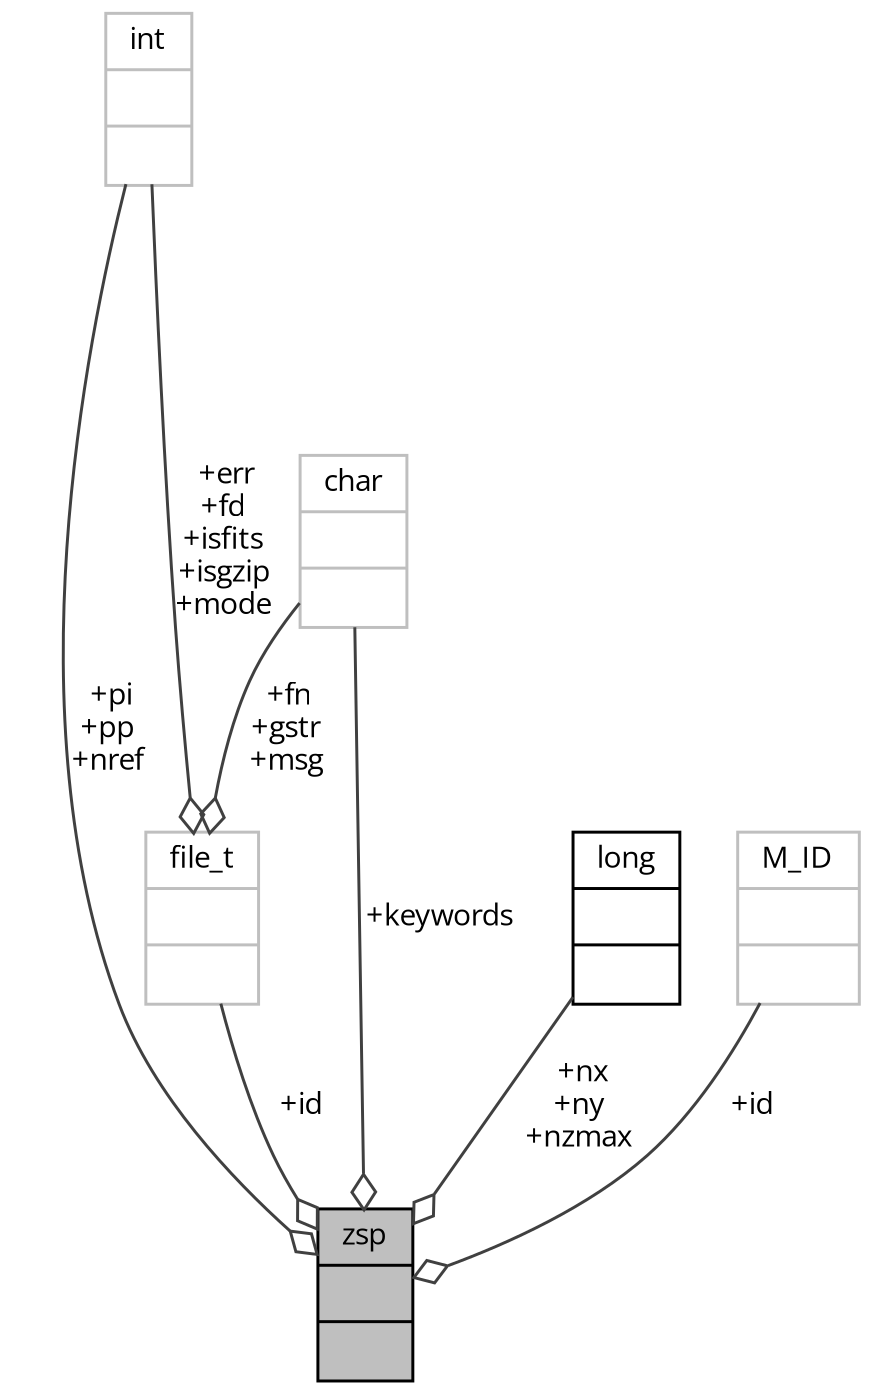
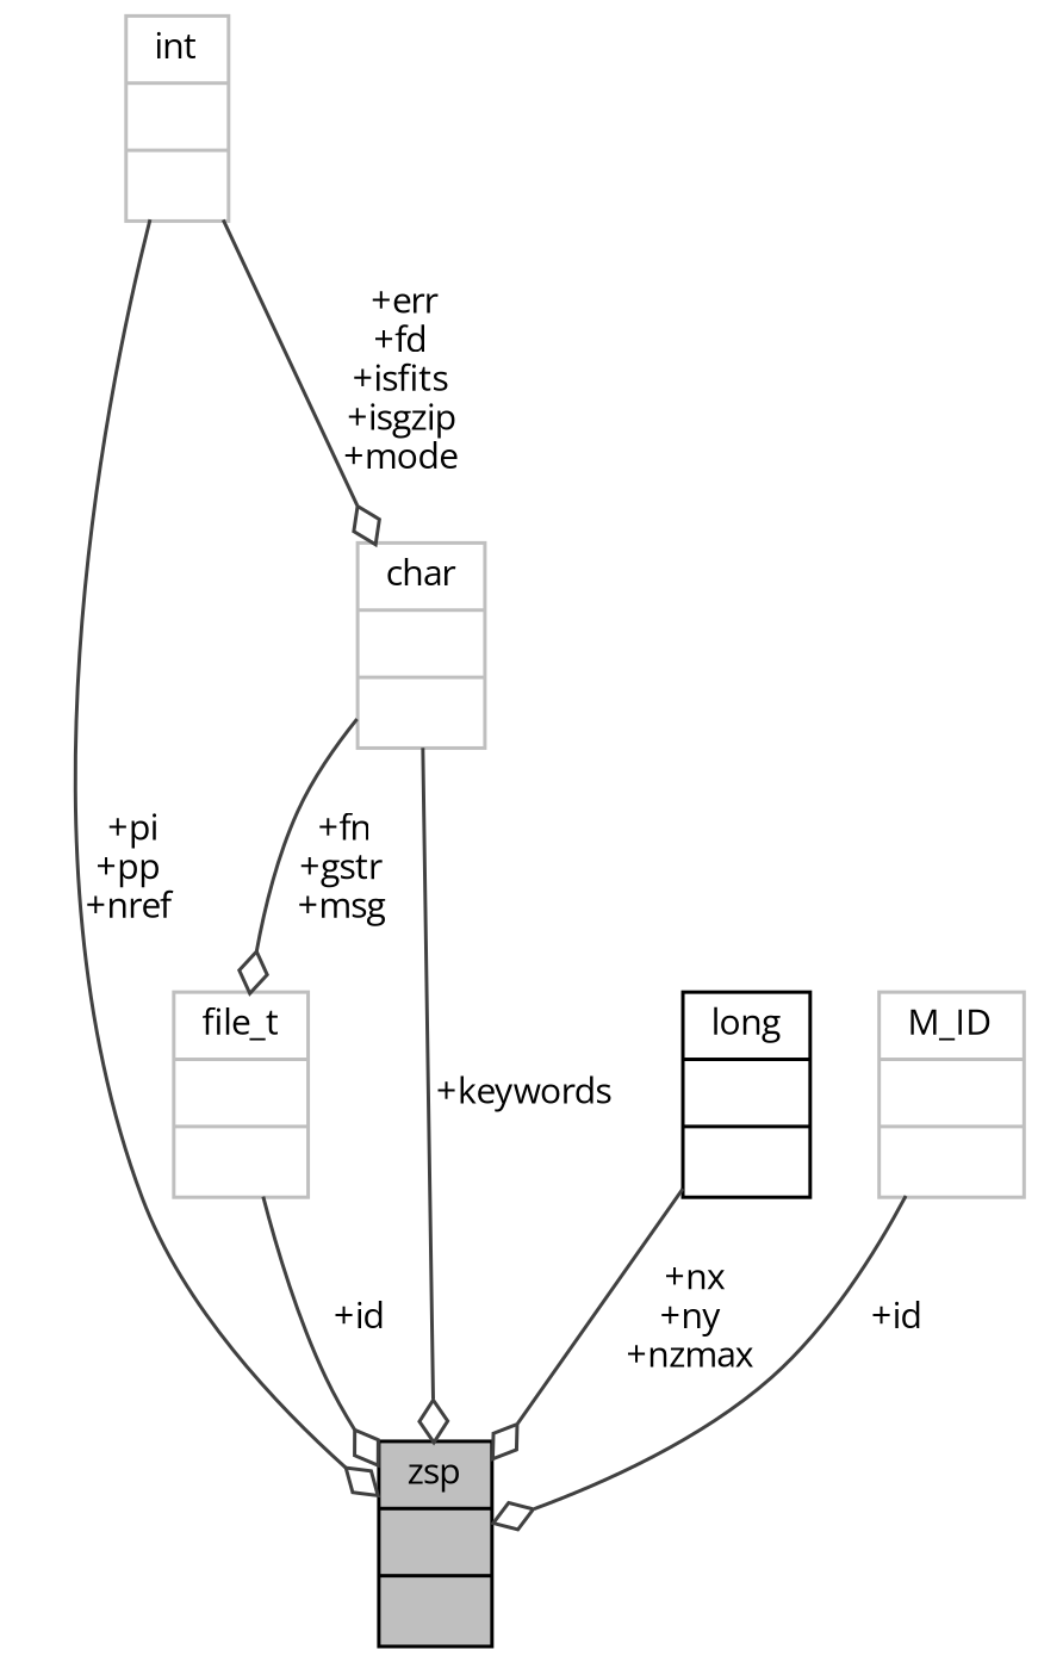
  digraph {
    fontname="Open Sans"
    node [color=grey75 fontname="Open Sans" fontsize=10 shape=record]
    edge [arrowhead=odiamond color=grey25 fontname="Open Sans" fontsize=10 labelfontname=Helvetica labelfontsize=10 style=solid]
    n1 [color=black fillcolor=grey75 fontcolor=black height=0.2 label="{zsp\n||}" style=filled width=0.4]
    n2 [height=0.2 label="{file_t\n||}" width=0.4]
    n3 [height=0.2 label="{char\n||}" width=0.4]
    n4 [height=0.2 label="{int\n||}" width=0.4]
    n5 [color=black height=0.2 label="{long\n||}" width=0.4]
    n6 [height=0.2 label="{M_ID\n||}" width=0.4]
    n2 -> n1 [label=" +id"]
    n3 -> n1 [label=" +keywords"]
    n3 -> n2 [label=" +fn\n+gstr\n+msg"]
    n4 -> n1 [label=" +pi\n+pp\n+nref"]
-   n4 -> n2 [label=" +err\n+fd\n+isfits\n+isgzip\n+mode"]
+   n4 -> n3 [label=" +err\n+fd\n+isfits\n+isgzip\n+mode"]
    n5 -> n1 [label=" +nx\n+ny\n+nzmax"]
    n6 -> n1 [label=" +id"]
  }
